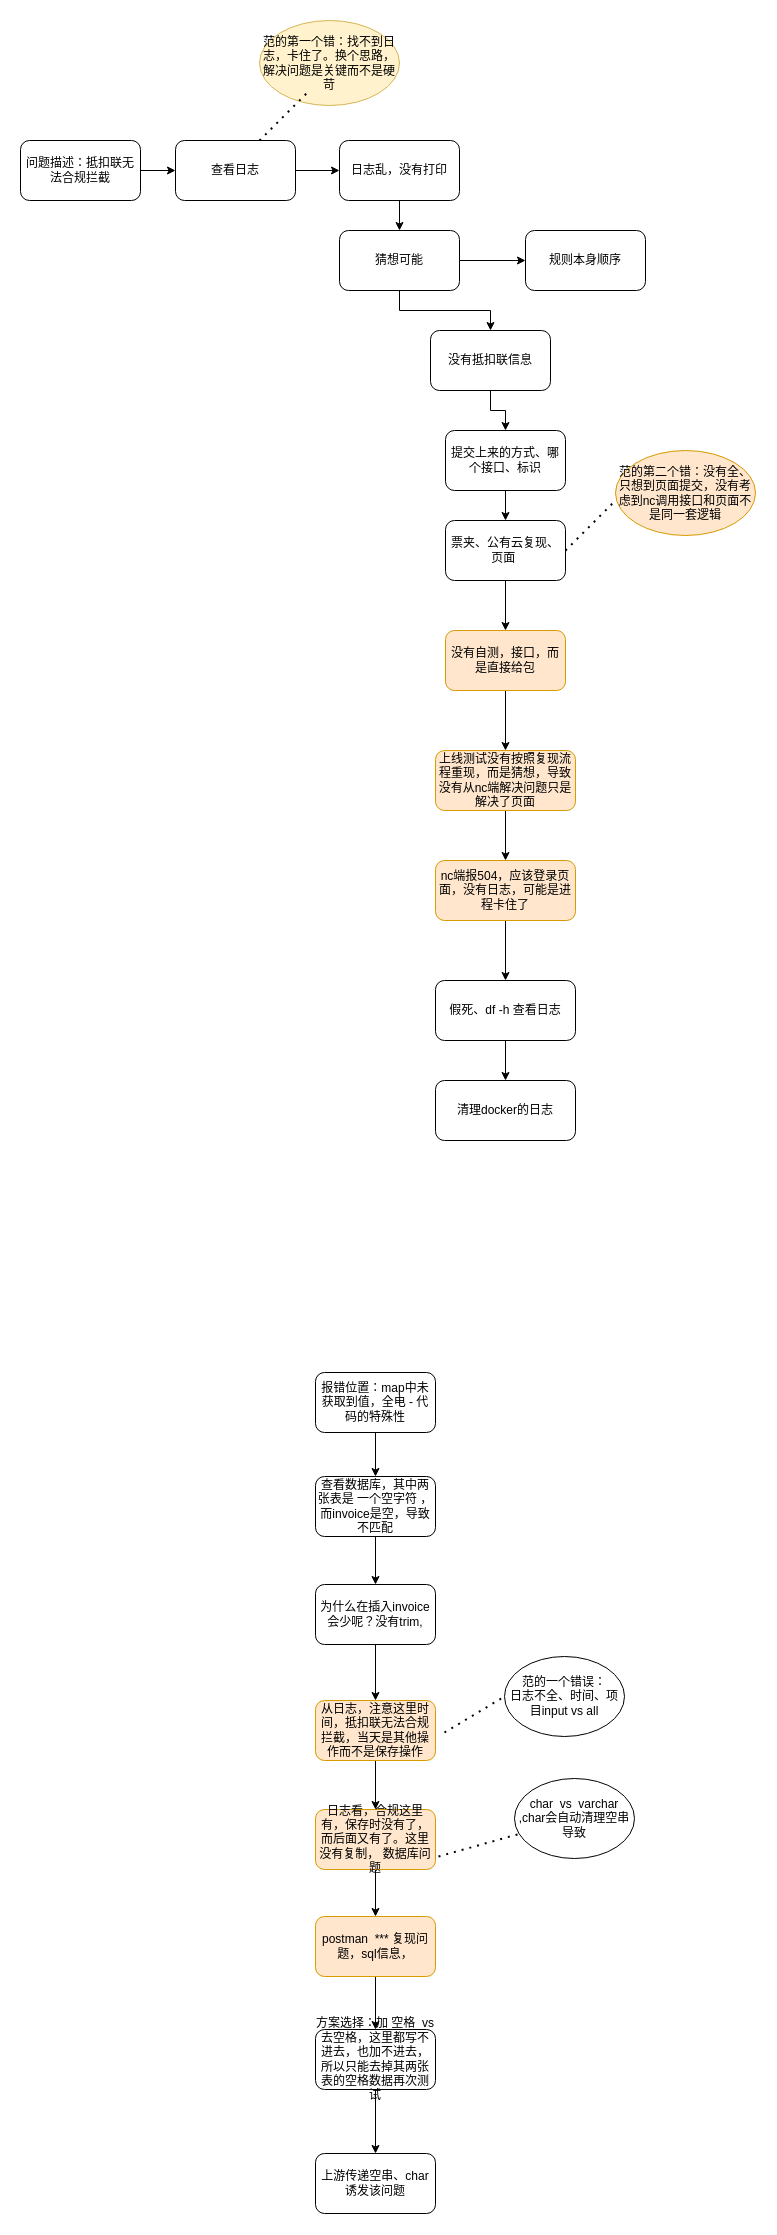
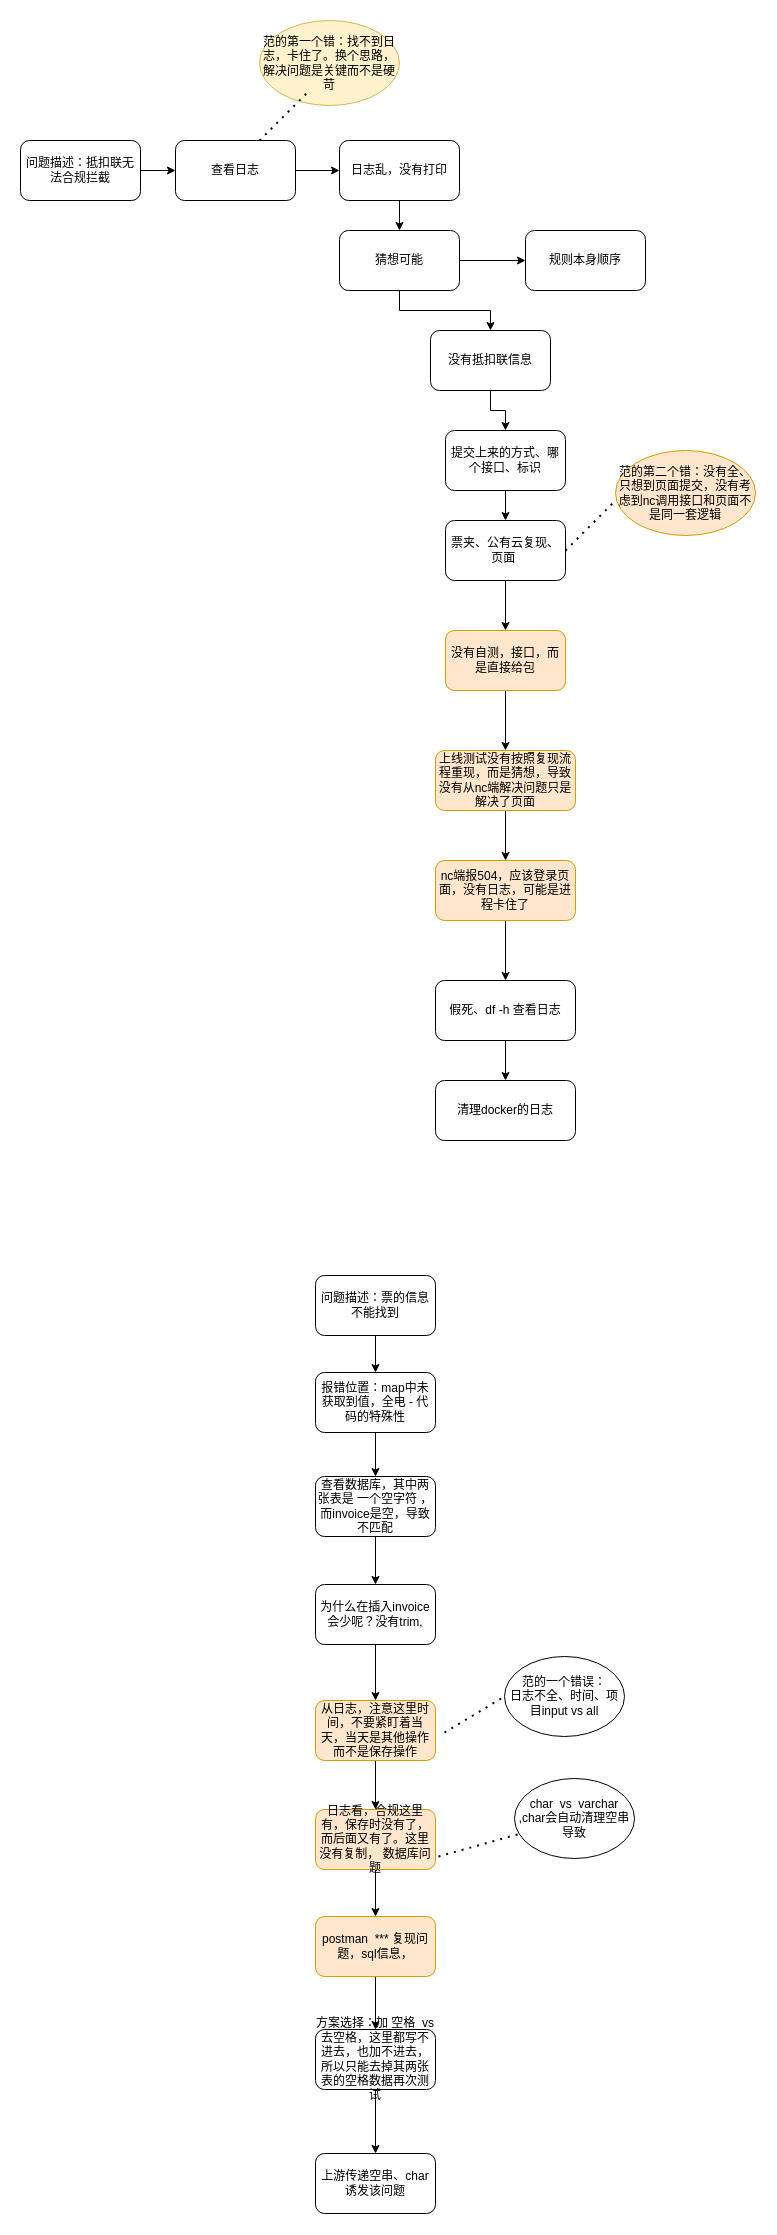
  <mxCell id="0" />
  <mxCell id="1" parent="0" />
  <mxCell id="2" style="edgeStyle=orthogonalEdgeStyle;rounded=0;orthogonalLoop=1;jettySize=auto;html=1;exitX=1;exitY=0.5;exitDx=0;exitDy=0;entryX=0;entryY=0.5;entryDx=0;entryDy=0;" edge="1" parent="1" source="3" target="5"><mxGeometry relative="1" as="geometry" /></mxCell>
  <mxCell id="3" value="问题描述：抵扣联无法合规拦截" style="rounded=1;whiteSpace=wrap;html=1;" vertex="1" parent="1"><mxGeometry x="20" y="140" width="120" height="60" as="geometry" /></mxCell>
  <mxCell id="4" style="edgeStyle=orthogonalEdgeStyle;rounded=0;orthogonalLoop=1;jettySize=auto;html=1;exitX=1;exitY=0.5;exitDx=0;exitDy=0;" edge="1" parent="1" source="5" target="7"><mxGeometry relative="1" as="geometry" /></mxCell>
  <mxCell id="5" value="查看日志" style="whiteSpace=wrap;html=1;rounded=1;" vertex="1" parent="1"><mxGeometry x="175" y="140" width="120" height="60" as="geometry" /></mxCell>
  <mxCell id="6" style="edgeStyle=orthogonalEdgeStyle;rounded=0;orthogonalLoop=1;jettySize=auto;html=1;exitX=0.5;exitY=1;exitDx=0;exitDy=0;" edge="1" parent="1" source="7" target="10"><mxGeometry relative="1" as="geometry" /></mxCell>
  <mxCell id="7" value="日志乱，没有打印" style="whiteSpace=wrap;html=1;rounded=1;" vertex="1" parent="1"><mxGeometry x="339" y="140" width="120" height="60" as="geometry" /></mxCell>
  <mxCell id="8" style="edgeStyle=orthogonalEdgeStyle;rounded=0;orthogonalLoop=1;jettySize=auto;html=1;exitX=1;exitY=0.5;exitDx=0;exitDy=0;" edge="1" parent="1" source="10" target="11"><mxGeometry relative="1" as="geometry" /></mxCell>
  <mxCell id="9" style="edgeStyle=orthogonalEdgeStyle;rounded=0;orthogonalLoop=1;jettySize=auto;html=1;exitX=0.5;exitY=1;exitDx=0;exitDy=0;" edge="1" parent="1" source="10" target="13"><mxGeometry relative="1" as="geometry" /></mxCell>
  <mxCell id="10" value="猜想可能" style="whiteSpace=wrap;html=1;rounded=1;" vertex="1" parent="1"><mxGeometry x="339" y="230" width="120" height="60" as="geometry" /></mxCell>
  <mxCell id="11" value="规则本身顺序" style="whiteSpace=wrap;html=1;rounded=1;" vertex="1" parent="1"><mxGeometry x="525" y="230" width="120" height="60" as="geometry" /></mxCell>
  <mxCell id="12" style="edgeStyle=orthogonalEdgeStyle;rounded=0;orthogonalLoop=1;jettySize=auto;html=1;exitX=0.5;exitY=1;exitDx=0;exitDy=0;" edge="1" parent="1" source="13" target="15"><mxGeometry relative="1" as="geometry" /></mxCell>
  <mxCell id="13" value="没有抵扣联信息" style="whiteSpace=wrap;html=1;rounded=1;" vertex="1" parent="1"><mxGeometry x="430" y="330" width="120" height="60" as="geometry" /></mxCell>
  <mxCell id="14" style="edgeStyle=orthogonalEdgeStyle;rounded=0;orthogonalLoop=1;jettySize=auto;html=1;exitX=0.5;exitY=1;exitDx=0;exitDy=0;entryX=0.5;entryY=0;entryDx=0;entryDy=0;" edge="1" parent="1" source="15" target="17"><mxGeometry relative="1" as="geometry" /></mxCell>
  <mxCell id="15" value="提交上来的方式、哪个接口、标识" style="whiteSpace=wrap;html=1;rounded=1;" vertex="1" parent="1"><mxGeometry x="445" y="430" width="120" height="60" as="geometry" /></mxCell>
  <mxCell id="16" style="edgeStyle=orthogonalEdgeStyle;rounded=0;orthogonalLoop=1;jettySize=auto;html=1;exitX=0.5;exitY=1;exitDx=0;exitDy=0;entryX=0.5;entryY=0;entryDx=0;entryDy=0;" edge="1" parent="1" source="17" target="23"><mxGeometry relative="1" as="geometry" /></mxCell>
  <mxCell id="17" value="票夹、公有云复现、页面&amp;nbsp;" style="whiteSpace=wrap;html=1;rounded=1;" vertex="1" parent="1"><mxGeometry x="445" y="520" width="120" height="60" as="geometry" /></mxCell>
  <mxCell id="18" value="范的第二个错：没有全、只想到页面提交，没有考虑到nc调用接口和页面不是同一套逻辑" style="ellipse;whiteSpace=wrap;html=1;fillColor=#ffe6cc;strokeColor=#d79b00;" vertex="1" parent="1"><mxGeometry x="615" y="450" width="140" height="85" as="geometry" /></mxCell>
  <mxCell id="19" value="范的第一个错：找不到日志，卡住了。换个思路，解决问题是关键而不是硬苛" style="ellipse;whiteSpace=wrap;html=1;fillColor=#fff2cc;strokeColor=#d6b656;" vertex="1" parent="1"><mxGeometry x="259" y="20" width="140" height="85" as="geometry" /></mxCell>
  <mxCell id="20" value="" style="endArrow=none;dashed=1;html=1;dashPattern=1 3;strokeWidth=2;rounded=0;" edge="1" parent="1"><mxGeometry width="50" height="50" relative="1" as="geometry"><mxPoint x="259" y="140" as="sourcePoint" /><mxPoint x="309" y="90" as="targetPoint" /></mxGeometry></mxCell>
  <mxCell id="21" value="" style="endArrow=none;dashed=1;html=1;dashPattern=1 3;strokeWidth=2;rounded=0;" edge="1" parent="1"><mxGeometry width="50" height="50" relative="1" as="geometry"><mxPoint x="565" y="550" as="sourcePoint" /><mxPoint x="615" y="500" as="targetPoint" /></mxGeometry></mxCell>
  <mxCell id="22" style="edgeStyle=orthogonalEdgeStyle;rounded=0;orthogonalLoop=1;jettySize=auto;html=1;exitX=0.5;exitY=1;exitDx=0;exitDy=0;entryX=0.5;entryY=0;entryDx=0;entryDy=0;" edge="1" parent="1" source="23" target="25"><mxGeometry relative="1" as="geometry" /></mxCell>
  <mxCell id="23" value="没有自测，接口，而是直接给包" style="whiteSpace=wrap;html=1;rounded=1;fillColor=#ffe6cc;strokeColor=#d79b00;" vertex="1" parent="1"><mxGeometry x="445" y="630" width="120" height="60" as="geometry" /></mxCell>
  <mxCell id="24" style="edgeStyle=orthogonalEdgeStyle;rounded=0;orthogonalLoop=1;jettySize=auto;html=1;exitX=0.5;exitY=1;exitDx=0;exitDy=0;" edge="1" parent="1" source="25" target="27"><mxGeometry relative="1" as="geometry" /></mxCell>
  <mxCell id="25" value="上线测试没有按照复现流程重现，而是猜想，导致没有从nc端解决问题只是解决了页面" style="whiteSpace=wrap;html=1;rounded=1;fillColor=#ffe6cc;strokeColor=#d79b00;" vertex="1" parent="1"><mxGeometry x="435" y="750" width="140" height="60" as="geometry" /></mxCell>
  <mxCell id="26" style="edgeStyle=orthogonalEdgeStyle;rounded=0;orthogonalLoop=1;jettySize=auto;html=1;" edge="1" parent="1" source="27" target="29"><mxGeometry relative="1" as="geometry" /></mxCell>
  <mxCell id="27" value="nc端报504，应该登录页面，没有日志，可能是进程卡住了" style="whiteSpace=wrap;html=1;rounded=1;fillColor=#ffe6cc;strokeColor=#d79b00;" vertex="1" parent="1"><mxGeometry x="435" y="860" width="140" height="60" as="geometry" /></mxCell>
  <mxCell id="28" style="edgeStyle=orthogonalEdgeStyle;rounded=0;orthogonalLoop=1;jettySize=auto;html=1;exitX=0.5;exitY=1;exitDx=0;exitDy=0;" edge="1" parent="1" source="29" target="30"><mxGeometry relative="1" as="geometry" /></mxCell>
  <mxCell id="29" value="假死、df -h 查看日志" style="whiteSpace=wrap;html=1;rounded=1;" vertex="1" parent="1"><mxGeometry x="435" y="980" width="140" height="60" as="geometry" /></mxCell>
  <mxCell id="30" value="清理docker的日志" style="whiteSpace=wrap;html=1;rounded=1;" vertex="1" parent="1"><mxGeometry x="435" y="1080" width="140" height="60" as="geometry" /></mxCell>
+ <mxCell id="31" style="edgeStyle=orthogonalEdgeStyle;rounded=0;orthogonalLoop=1;jettySize=auto;html=1;exitX=0.5;exitY=1;exitDx=0;exitDy=0;entryX=0.5;entryY=0;entryDx=0;entryDy=0;" edge="1" parent="1" source="32" target="34"><mxGeometry relative="1" as="geometry" /></mxCell>
+ <mxCell id="32" value="问题描述：票的信息不能找到" style="rounded=1;whiteSpace=wrap;html=1;" vertex="1" parent="1"><mxGeometry x="315" y="1275" width="120" height="60" as="geometry" /></mxCell>
  <mxCell id="33" style="edgeStyle=orthogonalEdgeStyle;rounded=0;orthogonalLoop=1;jettySize=auto;html=1;exitX=0.5;exitY=1;exitDx=0;exitDy=0;" edge="1" parent="1" source="34" target="36"><mxGeometry relative="1" as="geometry" /></mxCell>
  <mxCell id="34" value="报错位置：map中未获取到值，全电 - 代码的特殊性" style="rounded=1;whiteSpace=wrap;html=1;" vertex="1" parent="1"><mxGeometry x="315" y="1372" width="120" height="60" as="geometry" /></mxCell>
  <mxCell id="35" style="edgeStyle=orthogonalEdgeStyle;rounded=0;orthogonalLoop=1;jettySize=auto;html=1;exitX=0.5;exitY=1;exitDx=0;exitDy=0;" edge="1" parent="1" source="36" target="38"><mxGeometry relative="1" as="geometry" /></mxCell>
  <mxCell id="36" value="查看数据库，其中两张表是 一个空字符 ，而invoice是空，导致不匹配" style="rounded=1;whiteSpace=wrap;html=1;" vertex="1" parent="1"><mxGeometry x="315" y="1476" width="120" height="60" as="geometry" /></mxCell>
  <mxCell id="37" style="edgeStyle=orthogonalEdgeStyle;rounded=0;orthogonalLoop=1;jettySize=auto;html=1;exitX=0.5;exitY=1;exitDx=0;exitDy=0;entryX=0.5;entryY=0;entryDx=0;entryDy=0;" edge="1" parent="1" source="38" target="40"><mxGeometry relative="1" as="geometry" /></mxCell>
  <mxCell id="38" value="为什么在插入invoice会少呢？没有trim," style="rounded=1;whiteSpace=wrap;html=1;" vertex="1" parent="1"><mxGeometry x="315" y="1584" width="120" height="60" as="geometry" /></mxCell>
  <mxCell id="39" style="edgeStyle=orthogonalEdgeStyle;rounded=0;orthogonalLoop=1;jettySize=auto;html=1;exitX=0.5;exitY=1;exitDx=0;exitDy=0;" edge="1" parent="1" source="40" target="44"><mxGeometry relative="1" as="geometry" /></mxCell>
- <mxCell id="40" value="从日志，注意这里时间，抵扣联无法合规拦截，当天是其他操作而不是保存操作" style="rounded=1;whiteSpace=wrap;html=1;fillColor=#ffe6cc;strokeColor=#d79b00;" vertex="1" parent="1"><mxGeometry x="315" y="1700" width="120" height="60" as="geometry" /></mxCell>
+ <mxCell id="40" value="从日志，注意这里时间，不要紧盯着当天，当天是其他操作而不是保存操作" style="rounded=1;whiteSpace=wrap;html=1;fillColor=#ffe6cc;strokeColor=#d79b00;" vertex="1" parent="1"><mxGeometry x="315" y="1700" width="120" height="60" as="geometry" /></mxCell>
  <mxCell id="41" value="范的一个错误：&lt;br&gt;日志不全、时间、项目input vs all" style="ellipse;whiteSpace=wrap;html=1;" vertex="1" parent="1"><mxGeometry x="504" y="1656" width="120" height="80" as="geometry" /></mxCell>
  <mxCell id="42" value="" style="endArrow=none;dashed=1;html=1;dashPattern=1 3;strokeWidth=2;rounded=0;entryX=0;entryY=0.5;entryDx=0;entryDy=0;" edge="1" parent="1" target="41"><mxGeometry width="50" height="50" relative="1" as="geometry"><mxPoint x="444" y="1732" as="sourcePoint" /><mxPoint x="494" y="1682" as="targetPoint" /></mxGeometry></mxCell>
  <mxCell id="43" style="edgeStyle=orthogonalEdgeStyle;rounded=0;orthogonalLoop=1;jettySize=auto;html=1;exitX=0.5;exitY=1;exitDx=0;exitDy=0;" edge="1" parent="1" source="44" target="46"><mxGeometry relative="1" as="geometry" /></mxCell>
  <mxCell id="44" value="日志看，合规这里有，保存时没有了，而后面又有了。这里没有复制， 数据库问题" style="rounded=1;whiteSpace=wrap;html=1;fillColor=#ffe6cc;strokeColor=#d79b00;" vertex="1" parent="1"><mxGeometry x="315" y="1809" width="120" height="60" as="geometry" /></mxCell>
  <mxCell id="45" style="edgeStyle=orthogonalEdgeStyle;rounded=0;orthogonalLoop=1;jettySize=auto;html=1;exitX=0.5;exitY=1;exitDx=0;exitDy=0;" edge="1" parent="1" source="46" target="48"><mxGeometry relative="1" as="geometry" /></mxCell>
  <mxCell id="46" value="postman&amp;nbsp; *** 复现问题，sql信息，" style="rounded=1;whiteSpace=wrap;html=1;fillColor=#ffe6cc;strokeColor=#d79b00;" vertex="1" parent="1"><mxGeometry x="315" y="1916" width="120" height="60" as="geometry" /></mxCell>
  <mxCell id="47" style="edgeStyle=orthogonalEdgeStyle;rounded=0;orthogonalLoop=1;jettySize=auto;html=1;exitX=0.5;exitY=1;exitDx=0;exitDy=0;" edge="1" parent="1" source="48" target="50"><mxGeometry relative="1" as="geometry" /></mxCell>
  <mxCell id="48" value="方案选择：加 空格&amp;nbsp; vs 去空格，这里都写不进去，也加不进去，所以只能去掉其两张表的空格数据再次测试" style="rounded=1;whiteSpace=wrap;html=1;" vertex="1" parent="1"><mxGeometry x="315" y="2029" width="120" height="60" as="geometry" /></mxCell>
  <mxCell id="49" value="char&amp;nbsp; vs&amp;nbsp; varchar ,char会自动清理空串导致" style="ellipse;whiteSpace=wrap;html=1;" vertex="1" parent="1"><mxGeometry x="514" y="1778" width="120" height="80" as="geometry" /></mxCell>
  <mxCell id="50" value="上游传递空串、char 诱发该问题" style="rounded=1;whiteSpace=wrap;html=1;" vertex="1" parent="1"><mxGeometry x="315" y="2153" width="120" height="60" as="geometry" /></mxCell>
  <mxCell id="51" value="" style="endArrow=none;dashed=1;html=1;dashPattern=1 3;strokeWidth=2;rounded=0;" edge="1" parent="1" target="49"><mxGeometry width="50" height="50" relative="1" as="geometry"><mxPoint x="438" y="1856" as="sourcePoint" /><mxPoint x="488" y="1806" as="targetPoint" /></mxGeometry></mxCell>
